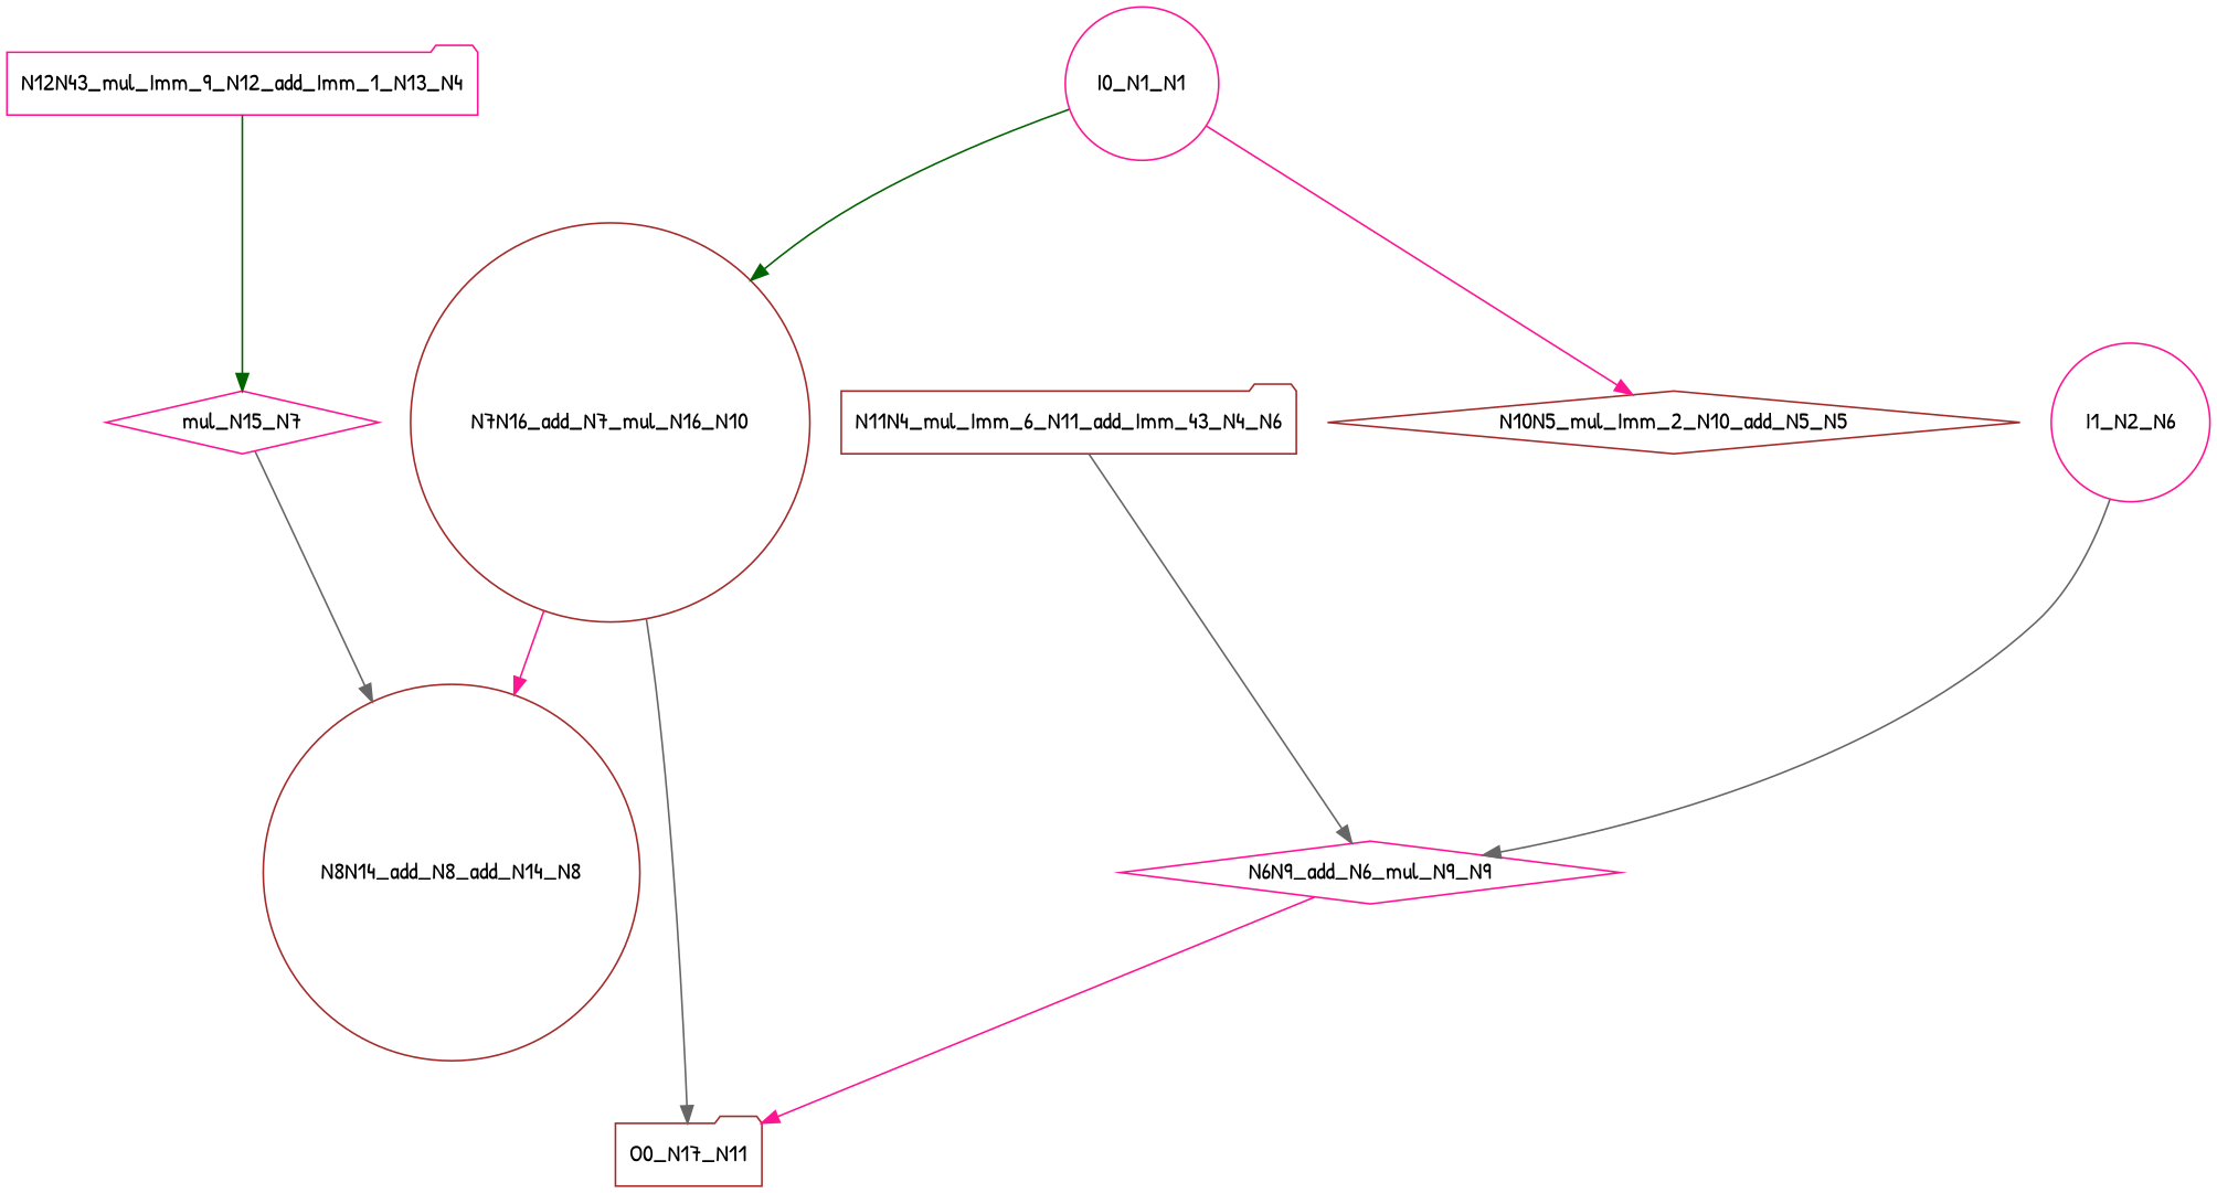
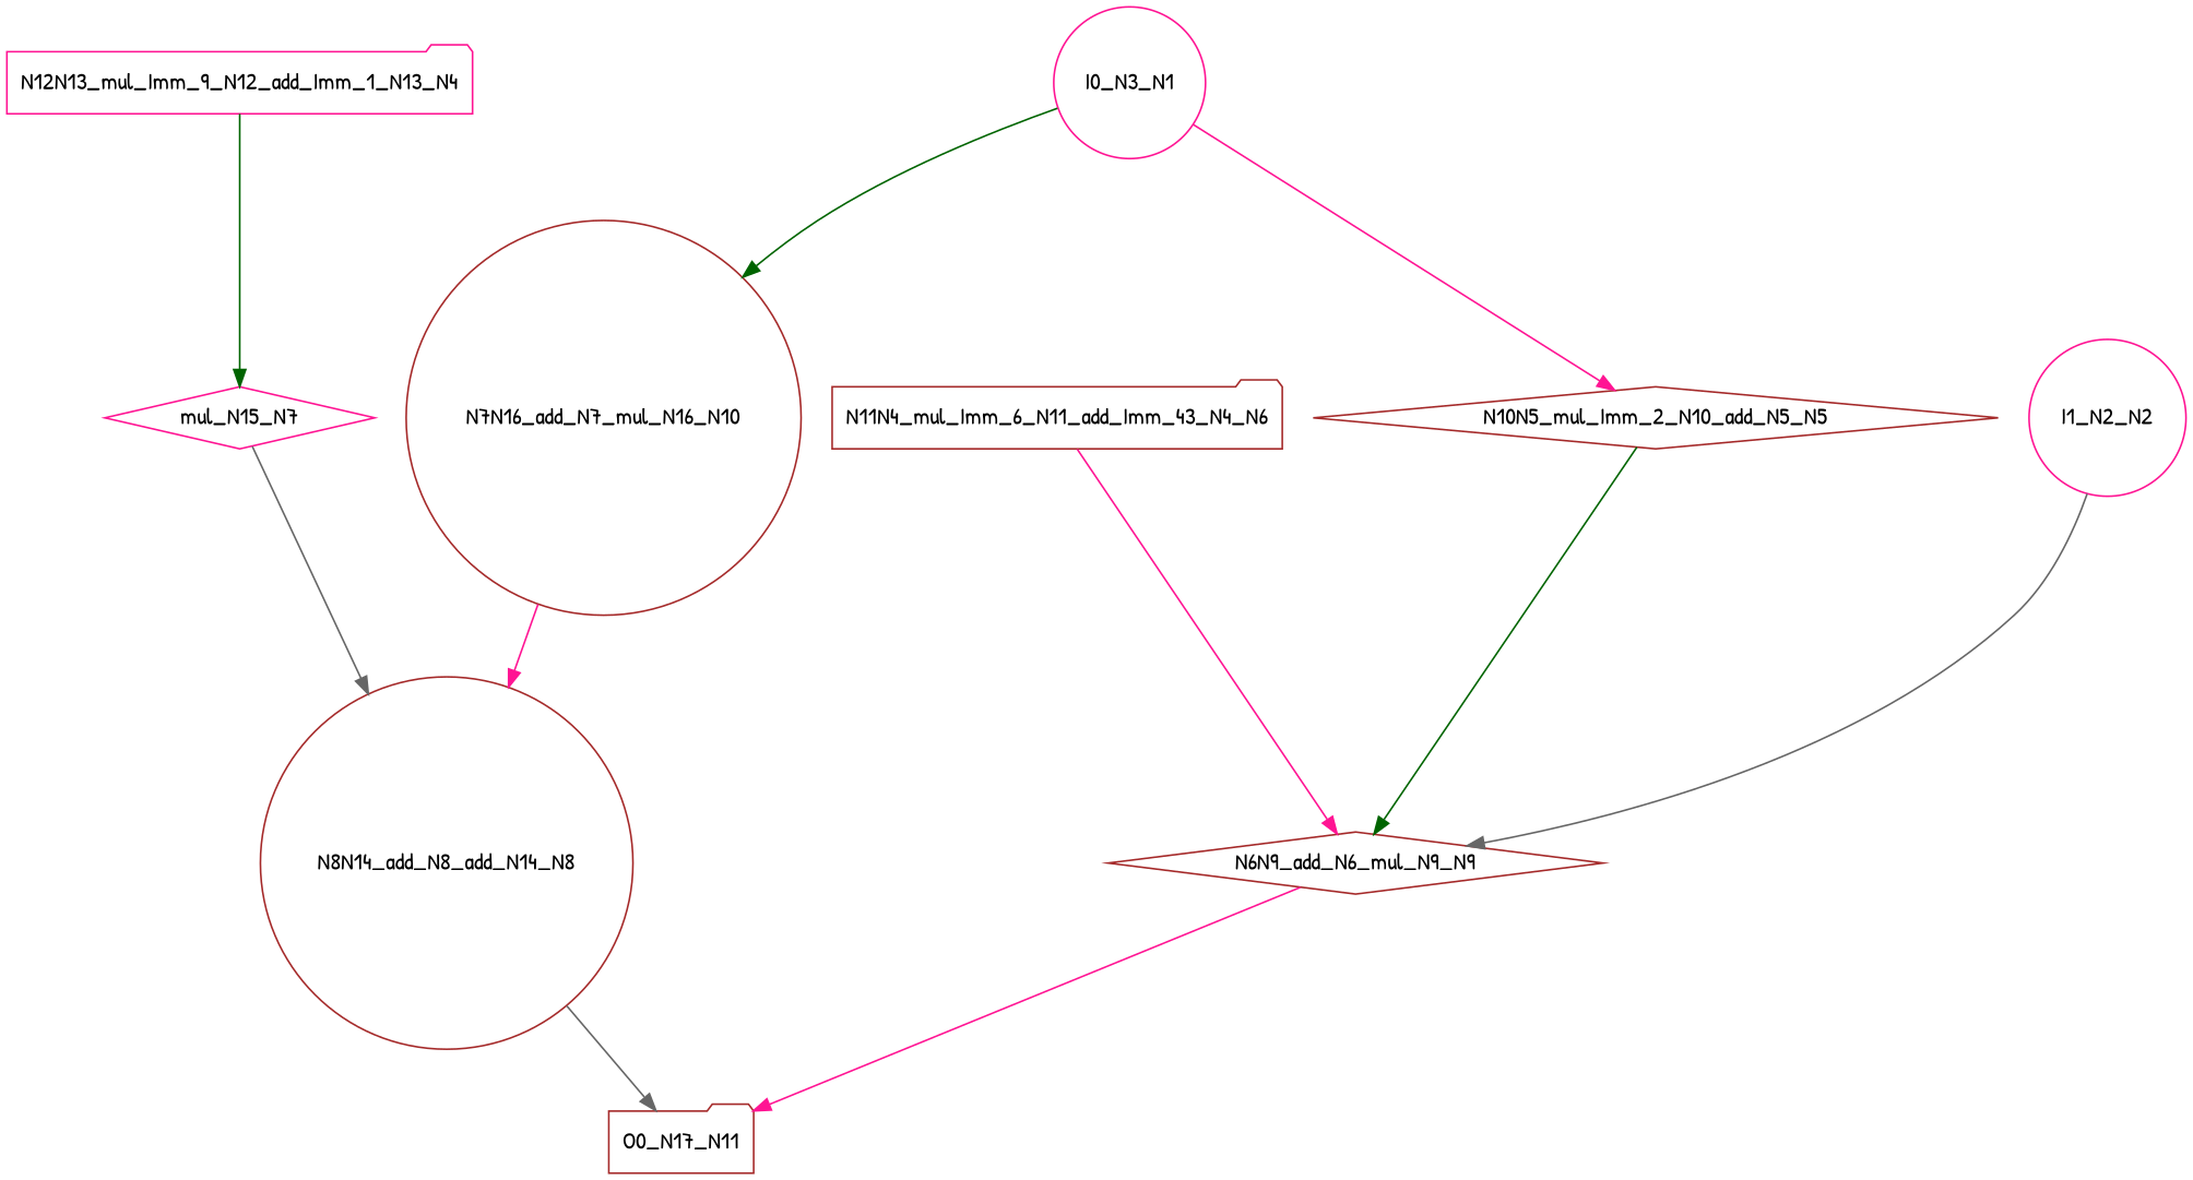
  digraph {
    fontname="Patrick Hand"
    node [color=brown fontname="Patrick Hand" shape=circle]
    edge [color=gray40 fontname="Patrick Hand"]
    n1 [label=N7N16_add_N7_mul_N16_N10]
    n2 [label=N8N14_add_N8_add_N14_N8]
    n3 [label=O0_N17_N11 shape=folder]
-   n4 [color=deeppink label=N6N9_add_N6_mul_N9_N9 shape=diamond]
-   n5 [color=deeppink label=I0_N1_N1]
+   n4 [label=N6N9_add_N6_mul_N9_N9 shape=diamond]
+   n5 [color=deeppink label=I0_N3_N1]
    n6 [label=N10N5_mul_Imm_2_N10_add_N5_N5 shape=diamond]
-   n7 [color=deeppink label=I1_N2_N6]
-   n8 [color=deeppink label=N12N43_mul_Imm_9_N12_add_Imm_1_N13_N4 shape=folder]
+   n7 [color=deeppink label=I1_N2_N2]
+   n8 [color=deeppink label=N12N13_mul_Imm_9_N12_add_Imm_1_N13_N4 shape=folder]
    n9 [color=deeppink label=mul_N15_N7 shape=diamond]
    n10 [label=N11N4_mul_Imm_6_N11_add_Imm_43_N4_N6 shape=folder]
    n1 -> n2 [color=deeppink]
-   n1 -> n3
+   n2 -> n3
    n4 -> n3 [color=deeppink]
    n5 -> n1 [color=darkgreen]
    n5 -> n6 [color=deeppink]
+   n6 -> n4 [color=darkgreen]
    n7 -> n4
    n8 -> n9 [color=darkgreen]
    n9 -> n2
-   n10 -> n4
+   n10 -> n4 [color=deeppink]
  }
